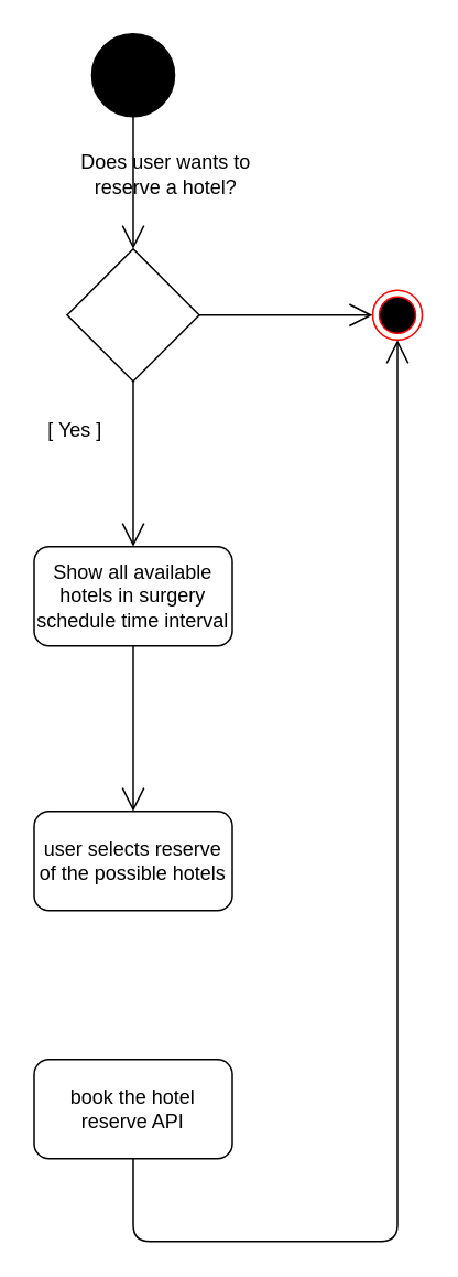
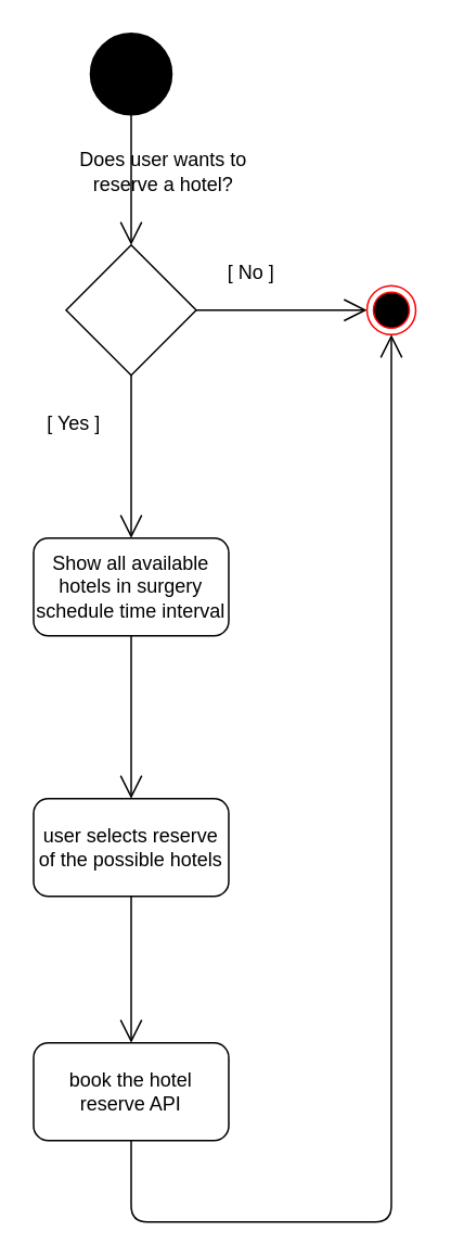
  <mxCell id="0" />
  <mxCell id="1" parent="0" />
  <mxCell id="2" value="" style="ellipse;whiteSpace=wrap;html=1;aspect=fixed;fillColor=#000000;" vertex="1" parent="1"><mxGeometry x="55" y="20" width="50" height="50" as="geometry" /></mxCell>
  <mxCell id="3" value="" style="endArrow=open;endFill=1;endSize=12;html=1;exitX=0.5;exitY=1;exitDx=0;exitDy=0;entryX=0.5;entryY=0;entryDx=0;entryDy=0;" edge="1" parent="1" source="2" target="5"><mxGeometry width="160" relative="1" as="geometry"><mxPoint x="105" y="220" as="sourcePoint" /><mxPoint x="80" y="150" as="targetPoint" /></mxGeometry></mxCell>
  <mxCell id="4" value="Does user wants to reserve a hotel?" style="text;html=1;strokeColor=none;fillColor=none;align=center;verticalAlign=middle;whiteSpace=wrap;rounded=0;" vertex="1" parent="1"><mxGeometry x="40" y="90" width="120" height="30" as="geometry" /></mxCell>
  <mxCell id="5" value="" style="rhombus;whiteSpace=wrap;html=1;fillColor=#FFFFFF;" vertex="1" parent="1"><mxGeometry x="40" y="150" width="80" height="80" as="geometry" /></mxCell>
  <mxCell id="6" value="" style="endArrow=open;endFill=1;endSize=12;html=1;exitX=1;exitY=0.5;exitDx=0;exitDy=0;entryX=0;entryY=0.5;entryDx=0;entryDy=0;" edge="1" parent="1" source="5" target="7"><mxGeometry width="160" relative="1" as="geometry"><mxPoint x="155" y="200" as="sourcePoint" /><mxPoint x="185" y="190" as="targetPoint" /></mxGeometry></mxCell>
  <mxCell id="7" value="" style="ellipse;html=1;shape=endState;fillColor=#000000;strokeColor=#ff0000;" vertex="1" parent="1"><mxGeometry x="225" y="175" width="30" height="30" as="geometry" /></mxCell>
+ <mxCell id="8" value="[ No ]" style="text;html=1;strokeColor=none;fillColor=none;align=center;verticalAlign=middle;whiteSpace=wrap;rounded=0;" vertex="1" parent="1"><mxGeometry x="134" y="157" width="40" height="20" as="geometry" /></mxCell>
  <mxCell id="9" value="" style="endArrow=open;endFill=1;endSize=12;html=1;exitX=0.5;exitY=1;exitDx=0;exitDy=0;" edge="1" parent="1" source="5" target="10"><mxGeometry width="160" relative="1" as="geometry"><mxPoint x="65" y="280" as="sourcePoint" /><mxPoint x="80" y="320" as="targetPoint" /></mxGeometry></mxCell>
  <mxCell id="10" value="Show all available hotels in surgery schedule time interval" style="rounded=1;whiteSpace=wrap;html=1;fillColor=#FFFFFF;" vertex="1" parent="1"><mxGeometry x="20" y="330" width="120" height="60" as="geometry" /></mxCell>
  <mxCell id="11" value="[ Yes ]" style="text;html=1;strokeColor=none;fillColor=none;align=center;verticalAlign=middle;whiteSpace=wrap;rounded=0;" vertex="1" parent="1"><mxGeometry x="25" y="250" width="40" height="20" as="geometry" /></mxCell>
  <mxCell id="12" value="" style="endArrow=open;endFill=1;endSize=12;html=1;exitX=0.5;exitY=1;exitDx=0;exitDy=0;entryX=0.5;entryY=0;entryDx=0;entryDy=0;" edge="1" parent="1" source="10" target="13"><mxGeometry width="160" relative="1" as="geometry"><mxPoint x="135" y="460" as="sourcePoint" /><mxPoint x="80" y="490" as="targetPoint" /></mxGeometry></mxCell>
  <mxCell id="13" value="user selects reserve of the possible hotels" style="rounded=1;whiteSpace=wrap;html=1;fillColor=#FFFFFF;" vertex="1" parent="1"><mxGeometry x="20" y="490" width="120" height="60" as="geometry" /></mxCell>
  <mxCell id="14" value="book the hotel reserve API" style="rounded=1;whiteSpace=wrap;html=1;fillColor=#FFFFFF;" vertex="1" parent="1"><mxGeometry x="20" y="640" width="120" height="60" as="geometry" /></mxCell>
+ <mxCell id="15" value="" style="endArrow=open;endFill=1;endSize=12;html=1;exitX=0.5;exitY=1;exitDx=0;exitDy=0;entryX=0.5;entryY=0;entryDx=0;entryDy=0;" edge="1" parent="1" source="13" target="14"><mxGeometry width="160" relative="1" as="geometry"><mxPoint x="-65" y="600" as="sourcePoint" /><mxPoint x="95" y="600" as="targetPoint" /></mxGeometry></mxCell>
  <mxCell id="16" value="" style="endArrow=open;endFill=1;endSize=12;html=1;exitX=0.5;exitY=1;exitDx=0;exitDy=0;entryX=0.5;entryY=1;entryDx=0;entryDy=0;" edge="1" parent="1" source="14" target="7"><mxGeometry width="160" relative="1" as="geometry"><mxPoint x="40" y="790" as="sourcePoint" /><mxPoint x="200" y="790" as="targetPoint" /><Array as="points"><mxPoint x="80" y="750" /><mxPoint x="240" y="750" /></Array></mxGeometry></mxCell>
